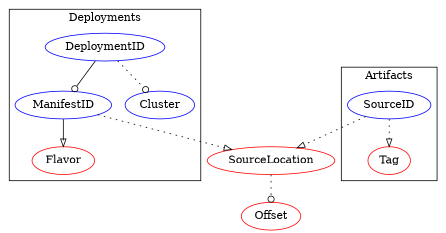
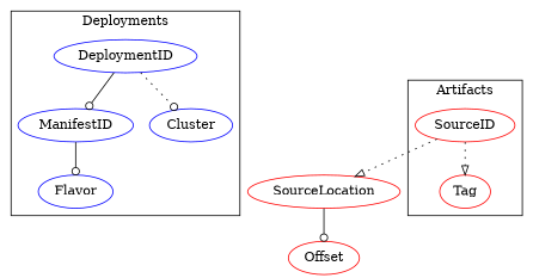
  digraph {
    node [color=blue]
    edge [arrowhead=odot style=dotted]
    DeploymentID
    ManifestID
    Cluster
-   Flavor [color=red]
-   SourceID
+   Flavor
+   SourceID [color=red]
    Tag [color=red]
    SourceLocation [color=red]
    Offset [color=red]
    subgraph cluster_1 {
      label=Deployments
      DeploymentID
      ManifestID
      Cluster
      Flavor
    }
    subgraph cluster_2 {
      label=Artifacts
      SourceID
      Tag
    }
    DeploymentID -> ManifestID [style=solid]
    DeploymentID -> Cluster
-   ManifestID -> Flavor [arrowhead=onormal style=solid]
-   ManifestID -> SourceLocation [arrowhead=onormal]
+   ManifestID -> Flavor [style=solid]
    SourceID -> Tag [arrowhead=onormal]
    SourceID -> SourceLocation [arrowhead=onormal]
-   SourceLocation -> Offset
+   SourceLocation -> Offset [style=solid]
  }
